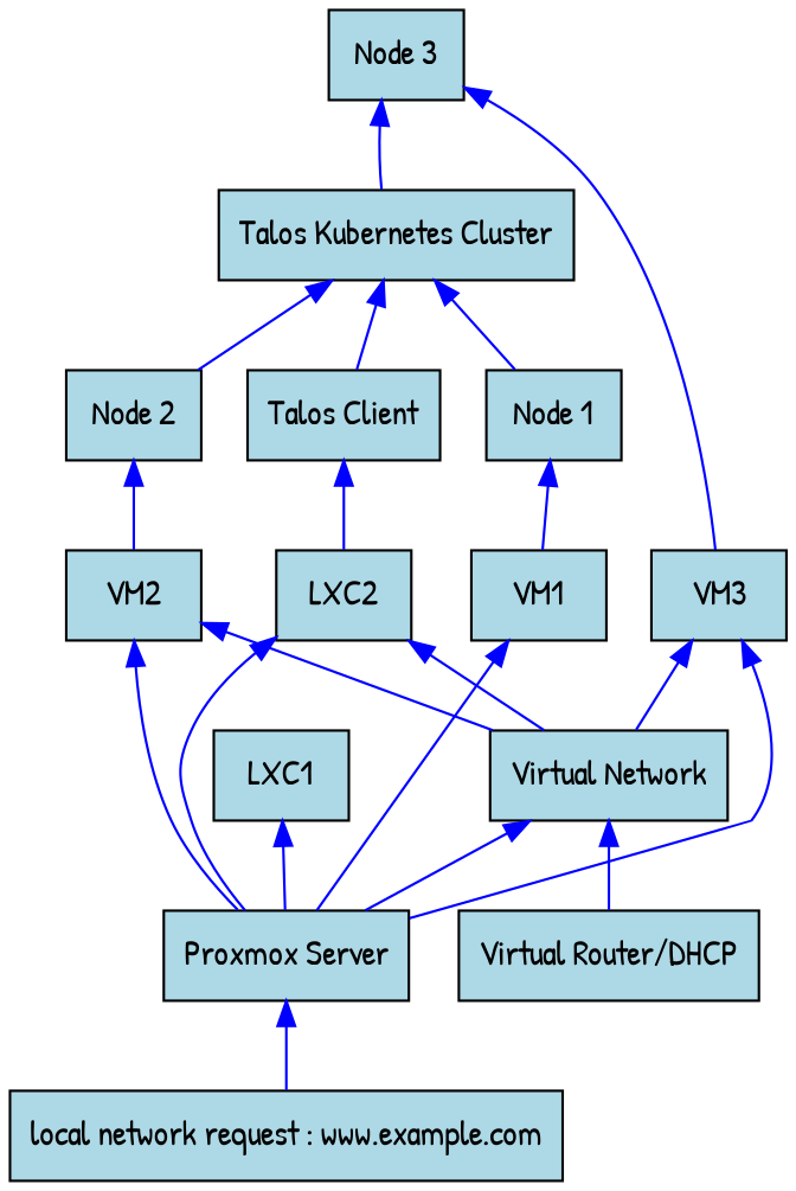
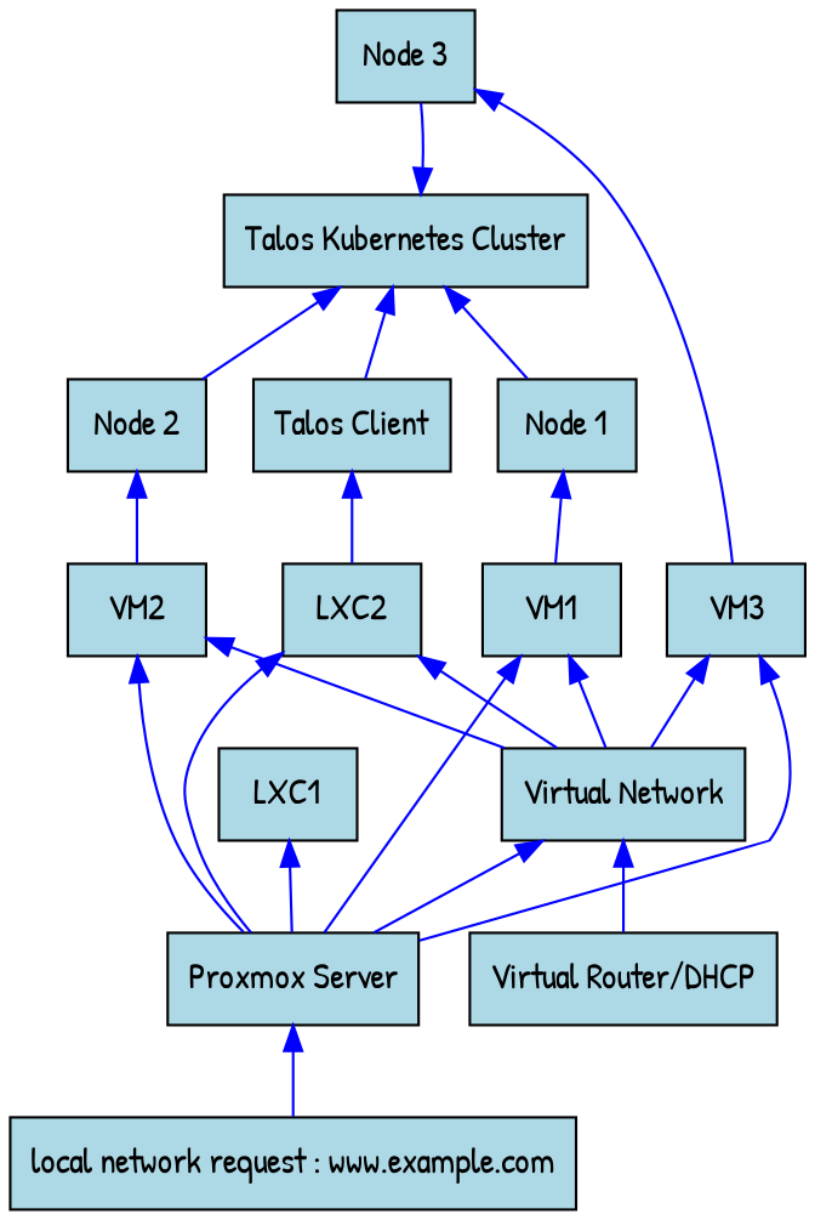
  digraph {
    fontname="Patrick Hand"
    rankdir=BT
    node [fillcolor=lightblue fontname="Patrick Hand" shape=box style=filled]
    edge [color=blue fontname="Patrick Hand"]
    n1 [label="local network request : www.example.com"]
    n2 [label="Proxmox Server"]
    n3 [label="Virtual Network"]
    n4 [label=VM1]
    n5 [label=VM2]
    n6 [label=VM3]
    n7 [label=LXC1]
    n8 [label=LXC2]
    n9 [label="Node 1"]
    n10 [label="Node 2"]
    n11 [label="Node 3"]
    n12 [label="Talos Client"]
    n13 [label="Virtual Router/DHCP"]
    n14 [label="Talos Kubernetes Cluster"]
    n1 -> n2
    n2 -> n3
    n2 -> n4
    n2 -> n5
    n2 -> n6
    n2 -> n7
    n2 -> n8
+   n3 -> n4
    n3 -> n5
    n3 -> n6
    n3 -> n8
    n4 -> n9
    n5 -> n10
    n6 -> n11
    n8 -> n12
    n9 -> n14
    n10 -> n14
-   n14 -> n11
+   n11 -> n14
    n12 -> n14
    n13 -> n3
  }
